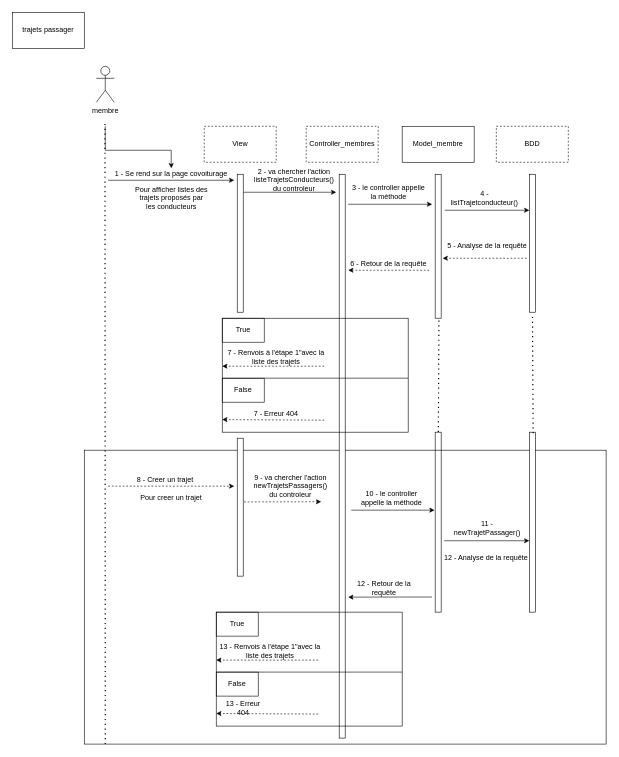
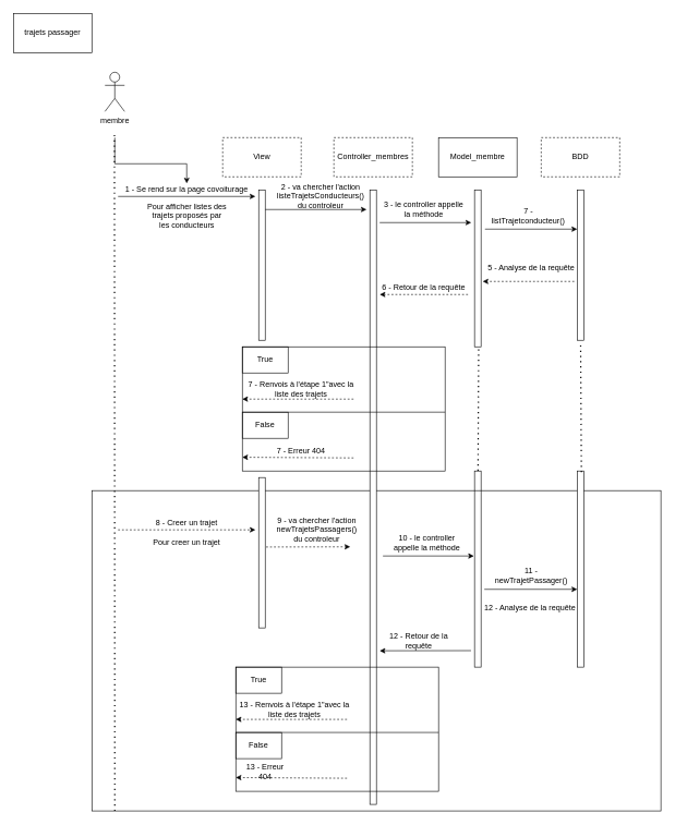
  <mxCell id="0" />
  <mxCell id="1" parent="0" />
  <mxCell id="2" value="" style="whiteSpace=wrap;html=1;" vertex="1" parent="1"><mxGeometry x="140" y="750" width="870" height="490" as="geometry" /></mxCell>
  <mxCell id="3" value="" style="edgeStyle=orthogonalEdgeStyle;rounded=0;orthogonalLoop=1;jettySize=auto;html=1;" edge="1" parent="1" target="15"><mxGeometry relative="1" as="geometry"><mxPoint x="175" y="210" as="sourcePoint" /><Array as="points"><mxPoint x="175" y="250" /><mxPoint x="285" y="250" /></Array></mxGeometry></mxCell>
  <mxCell id="4" value="membre" style="shape=umlActor;verticalLabelPosition=bottom;verticalAlign=top;html=1;outlineConnect=0;" parent="1" vertex="1"><mxGeometry x="160" y="110" width="30" height="60" as="geometry" /></mxCell>
  <mxCell id="5" value="" style="endArrow=none;dashed=1;html=1;dashPattern=1 3;strokeWidth=2;startArrow=none;" parent="1" edge="1"><mxGeometry width="50" height="50" relative="1" as="geometry"><mxPoint x="175" y="1240" as="sourcePoint" /><mxPoint x="174.5" y="200" as="targetPoint" /></mxGeometry></mxCell>
  <mxCell id="6" value="Model_membre" style="rounded=0;whiteSpace=wrap;html=1;" parent="1" vertex="1"><mxGeometry x="670" y="210" width="120" height="60" as="geometry" /></mxCell>
  <mxCell id="7" value="View" style="rounded=0;whiteSpace=wrap;html=1;dashed=1;" parent="1" vertex="1"><mxGeometry x="340" y="210" width="120" height="60" as="geometry" /></mxCell>
  <mxCell id="8" value="Controller_membres" style="rounded=0;whiteSpace=wrap;html=1;dashed=1;" parent="1" vertex="1"><mxGeometry x="510" y="210" width="120" height="60" as="geometry" /></mxCell>
  <mxCell id="9" value="BDD" style="rounded=0;whiteSpace=wrap;html=1;dashed=1;" parent="1" vertex="1"><mxGeometry x="827" y="210" width="120" height="60" as="geometry" /></mxCell>
  <mxCell id="10" value="" style="html=1;points=[];perimeter=orthogonalPerimeter;" parent="1" vertex="1"><mxGeometry x="565" y="290" width="10" height="940" as="geometry" /></mxCell>
  <mxCell id="11" value="" style="html=1;points=[];perimeter=orthogonalPerimeter;" parent="1" vertex="1"><mxGeometry x="725" y="290" width="10" height="240" as="geometry" /></mxCell>
  <mxCell id="12" value="" style="html=1;points=[];perimeter=orthogonalPerimeter;" parent="1" vertex="1"><mxGeometry x="395" y="290" width="10" height="230" as="geometry" /></mxCell>
  <mxCell id="13" value="" style="html=1;points=[];perimeter=orthogonalPerimeter;" parent="1" vertex="1"><mxGeometry x="882" y="290" width="10" height="230" as="geometry" /></mxCell>
  <mxCell id="14" value="" style="endArrow=classic;html=1;" parent="1" edge="1"><mxGeometry width="50" height="50" relative="1" as="geometry"><mxPoint x="180" y="300" as="sourcePoint" /><mxPoint x="390" y="300" as="targetPoint" /></mxGeometry></mxCell>
  <mxCell id="15" value="1 - Se rend sur la page covoiturage" style="text;html=1;strokeColor=none;fillColor=none;align=center;verticalAlign=middle;whiteSpace=wrap;rounded=0;" parent="1" vertex="1"><mxGeometry x="180" y="280" width="210" height="20" as="geometry" /></mxCell>
  <mxCell id="16" value="" style="endArrow=classic;html=1;entryX=1;entryY=1;entryDx=0;entryDy=0;" parent="1" target="17" edge="1"><mxGeometry width="50" height="50" relative="1" as="geometry"><mxPoint x="405" y="320" as="sourcePoint" /><mxPoint x="505" y="230" as="targetPoint" /></mxGeometry></mxCell>
  <mxCell id="17" value="2 - va chercher l'action listeTrajetsConducteurs() du controleur" style="text;html=1;strokeColor=none;fillColor=none;align=center;verticalAlign=middle;whiteSpace=wrap;rounded=0;" parent="1" vertex="1"><mxGeometry x="420" y="280" width="140" height="40" as="geometry" /></mxCell>
  <mxCell id="18" value="" style="endArrow=classic;html=1;" parent="1" edge="1"><mxGeometry width="50" height="50" relative="1" as="geometry"><mxPoint x="580" y="340" as="sourcePoint" /><mxPoint x="720" y="340" as="targetPoint" /></mxGeometry></mxCell>
  <mxCell id="19" value="" style="endArrow=classic;html=1;" parent="1" edge="1"><mxGeometry width="50" height="50" relative="1" as="geometry"><mxPoint x="741" y="350" as="sourcePoint" /><mxPoint x="882" y="350" as="targetPoint" /></mxGeometry></mxCell>
  <mxCell id="20" value="3 - le controller appelle la méthode " style="text;html=1;strokeColor=none;fillColor=none;align=center;verticalAlign=middle;whiteSpace=wrap;rounded=0;" parent="1" vertex="1"><mxGeometry x="585" y="310" width="125" height="20" as="geometry" /></mxCell>
  <mxCell id="21" value="" style="endArrow=classic;html=1;dashed=1;" parent="1" edge="1"><mxGeometry width="50" height="50" relative="1" as="geometry"><mxPoint x="877.5" y="430" as="sourcePoint" /><mxPoint x="737.5" y="430" as="targetPoint" /></mxGeometry></mxCell>
  <mxCell id="22" value="6 - Retour de la requête" style="text;html=1;strokeColor=none;fillColor=none;align=center;verticalAlign=middle;whiteSpace=wrap;rounded=0;" parent="1" vertex="1"><mxGeometry x="580" y="430" width="135" height="20" as="geometry" /></mxCell>
  <mxCell id="23" value="" style="endArrow=classic;html=1;dashed=1;" parent="1" edge="1"><mxGeometry width="50" height="50" relative="1" as="geometry"><mxPoint x="715" y="450" as="sourcePoint" /><mxPoint x="580" y="450" as="targetPoint" /></mxGeometry></mxCell>
  <mxCell id="24" value="5 - Analyse de la requête" style="text;html=1;strokeColor=none;fillColor=none;align=center;verticalAlign=middle;whiteSpace=wrap;rounded=0;" parent="1" vertex="1"><mxGeometry x="742" y="400" width="140" height="20" as="geometry" /></mxCell>
  <mxCell id="25" value="trajets passager" style="rounded=0;whiteSpace=wrap;html=1;" parent="1" vertex="1"><mxGeometry x="20" y="20" width="120" height="60" as="geometry" /></mxCell>
  <mxCell id="26" value="" style="rounded=0;whiteSpace=wrap;html=1;gradientColor=#ffffff;fillColor=none;" parent="1" vertex="1"><mxGeometry x="370" y="530" width="310" height="190" as="geometry" /></mxCell>
  <mxCell id="27" value="True" style="rounded=0;whiteSpace=wrap;html=1;fillColor=none;gradientColor=#ffffff;" parent="1" vertex="1"><mxGeometry x="370" y="530" width="70" height="40" as="geometry" /></mxCell>
  <mxCell id="28" value="" style="endArrow=none;html=1;exitX=0;exitY=0;exitDx=0;exitDy=0;" parent="1" source="29" edge="1"><mxGeometry width="50" height="50" relative="1" as="geometry"><mxPoint x="470" y="630" as="sourcePoint" /><mxPoint x="680" y="630" as="targetPoint" /></mxGeometry></mxCell>
  <mxCell id="29" value="False" style="rounded=0;whiteSpace=wrap;html=1;fillColor=none;gradientColor=#ffffff;" parent="1" vertex="1"><mxGeometry x="370" y="630" width="70" height="40" as="geometry" /></mxCell>
  <mxCell id="30" value="" style="endArrow=classic;html=1;dashed=1;" parent="1" edge="1"><mxGeometry width="50" height="50" relative="1" as="geometry"><mxPoint x="540" y="610" as="sourcePoint" /><mxPoint x="370" y="610" as="targetPoint" /></mxGeometry></mxCell>
  <mxCell id="31" value="" style="endArrow=classic;html=1;dashed=1;" parent="1" edge="1"><mxGeometry width="50" height="50" relative="1" as="geometry"><mxPoint x="540" y="700" as="sourcePoint" /><mxPoint x="370" y="699" as="targetPoint" /></mxGeometry></mxCell>
  <mxCell id="32" value="" style="html=1;points=[];perimeter=orthogonalPerimeter;" parent="1" vertex="1"><mxGeometry x="395" y="730" width="10" height="230" as="geometry" /></mxCell>
  <mxCell id="33" value="" style="endArrow=classic;html=1;dashed=1;" parent="1" edge="1"><mxGeometry width="50" height="50" relative="1" as="geometry"><mxPoint x="180" y="810" as="sourcePoint" /><mxPoint x="390" y="810" as="targetPoint" /></mxGeometry></mxCell>
- <mxCell id="34" value="8 - Creer un trajet" style="text;html=1;strokeColor=none;fillColor=none;align=center;verticalAlign=middle;whiteSpace=wrap;rounded=0;" parent="1" vertex="1"><mxGeometry x="200" y="790" width="150" height="20" as="geometry" /></mxCell>
+ <mxCell id="34" value="8 - Creer un trajet" style="text;html=1;strokeColor=none;fillColor=none;align=center;verticalAlign=middle;whiteSpace=wrap;rounded=0;" parent="1" vertex="1"><mxGeometry x="210" y="790" width="150" height="20" as="geometry" /></mxCell>
  <mxCell id="35" value="7 - Renvois à l'étape 1&quot;avec la liste des trajets" style="text;html=1;strokeColor=none;fillColor=none;align=center;verticalAlign=middle;whiteSpace=wrap;rounded=0;" parent="1" vertex="1"><mxGeometry x="370" y="585" width="180" height="20" as="geometry" /></mxCell>
  <mxCell id="36" value="7 - Erreur 404" style="text;html=1;strokeColor=none;fillColor=none;align=center;verticalAlign=middle;whiteSpace=wrap;rounded=0;" parent="1" vertex="1"><mxGeometry x="420" y="680" width="80" height="20" as="geometry" /></mxCell>
  <mxCell id="37" value="" style="endArrow=classic;html=1;dashed=1;exitX=1.133;exitY=0.462;exitDx=0;exitDy=0;exitPerimeter=0;" parent="1" source="32" edge="1"><mxGeometry width="50" height="50" relative="1" as="geometry"><mxPoint x="460" y="800" as="sourcePoint" /><mxPoint x="535" y="836" as="targetPoint" /></mxGeometry></mxCell>
  <mxCell id="38" value="" style="html=1;points=[];perimeter=orthogonalPerimeter;fillColor=none;gradientColor=#ffffff;" parent="1" vertex="1"><mxGeometry x="725" y="720" width="10" height="300" as="geometry" /></mxCell>
  <mxCell id="39" value="" style="endArrow=none;dashed=1;html=1;dashPattern=1 3;strokeWidth=2;entryX=0.633;entryY=1.006;entryDx=0;entryDy=0;entryPerimeter=0;exitX=0.533;exitY=-0.001;exitDx=0;exitDy=0;exitPerimeter=0;" parent="1" source="38" target="11" edge="1"><mxGeometry width="50" height="50" relative="1" as="geometry"><mxPoint x="706" y="670" as="sourcePoint" /><mxPoint x="510" y="670" as="targetPoint" /></mxGeometry></mxCell>
  <mxCell id="40" value="" style="endArrow=classic;html=1;" parent="1" edge="1"><mxGeometry width="50" height="50" relative="1" as="geometry"><mxPoint x="585" y="850" as="sourcePoint" /><mxPoint x="724" y="850" as="targetPoint" /></mxGeometry></mxCell>
  <mxCell id="41" value="" style="html=1;points=[];perimeter=orthogonalPerimeter;" parent="1" vertex="1"><mxGeometry x="882" y="720" width="10" height="300" as="geometry" /></mxCell>
  <mxCell id="42" value="" style="endArrow=none;dashed=1;html=1;dashPattern=1 3;strokeWidth=2;exitX=0.641;exitY=0.006;exitDx=0;exitDy=0;exitPerimeter=0;entryX=0.524;entryY=1.014;entryDx=0;entryDy=0;entryPerimeter=0;" parent="1" source="41" target="13" edge="1"><mxGeometry width="50" height="50" relative="1" as="geometry"><mxPoint x="830" y="610" as="sourcePoint" /><mxPoint x="880" y="560" as="targetPoint" /></mxGeometry></mxCell>
  <mxCell id="43" value="" style="endArrow=classic;html=1;" parent="1" edge="1"><mxGeometry width="50" height="50" relative="1" as="geometry"><mxPoint x="740" y="901" as="sourcePoint" /><mxPoint x="882" y="901" as="targetPoint" /></mxGeometry></mxCell>
  <mxCell id="44" value="11 - newTrajetPassager() " style="text;html=1;strokeColor=none;fillColor=none;align=center;verticalAlign=middle;whiteSpace=wrap;rounded=0;" parent="1" vertex="1"><mxGeometry x="752" y="870" width="120" height="20" as="geometry" /></mxCell>
  <mxCell id="45" value="12 - Analyse de la requête" style="text;html=1;strokeColor=none;fillColor=none;align=center;verticalAlign=middle;whiteSpace=wrap;rounded=0;" parent="1" vertex="1"><mxGeometry x="735" y="920" width="150" height="20" as="geometry" /></mxCell>
  <mxCell id="46" value="" style="endArrow=classic;html=1;exitX=-0.533;exitY=0.916;exitDx=0;exitDy=0;exitPerimeter=0;" parent="1" source="38" edge="1"><mxGeometry width="50" height="50" relative="1" as="geometry"><mxPoint x="600" y="940" as="sourcePoint" /><mxPoint x="580" y="995" as="targetPoint" /></mxGeometry></mxCell>
  <mxCell id="47" value="12 - Retour de la requête" style="text;html=1;strokeColor=none;fillColor=none;align=center;verticalAlign=middle;whiteSpace=wrap;rounded=0;" parent="1" vertex="1"><mxGeometry x="575" y="970" width="130" height="20" as="geometry" /></mxCell>
  <mxCell id="48" value="" style="rounded=0;whiteSpace=wrap;html=1;gradientColor=#ffffff;fillColor=none;" parent="1" vertex="1"><mxGeometry x="360" y="1020" width="310" height="190" as="geometry" /></mxCell>
  <mxCell id="49" value="True" style="rounded=0;whiteSpace=wrap;html=1;fillColor=none;gradientColor=#ffffff;" parent="1" vertex="1"><mxGeometry x="360" y="1020" width="70" height="40" as="geometry" /></mxCell>
  <mxCell id="50" value="" style="endArrow=none;html=1;exitX=0;exitY=0;exitDx=0;exitDy=0;" parent="1" source="51" edge="1"><mxGeometry width="50" height="50" relative="1" as="geometry"><mxPoint x="460" y="1120" as="sourcePoint" /><mxPoint x="670" y="1120" as="targetPoint" /></mxGeometry></mxCell>
  <mxCell id="51" value="False" style="rounded=0;whiteSpace=wrap;html=1;fillColor=none;gradientColor=#ffffff;" parent="1" vertex="1"><mxGeometry x="360" y="1120" width="70" height="40" as="geometry" /></mxCell>
  <mxCell id="52" value="" style="endArrow=classic;html=1;dashed=1;" parent="1" edge="1"><mxGeometry width="50" height="50" relative="1" as="geometry"><mxPoint x="530" y="1100" as="sourcePoint" /><mxPoint x="360" y="1100" as="targetPoint" /></mxGeometry></mxCell>
  <mxCell id="53" value="" style="endArrow=classic;html=1;dashed=1;" parent="1" edge="1"><mxGeometry width="50" height="50" relative="1" as="geometry"><mxPoint x="530" y="1190" as="sourcePoint" /><mxPoint x="360" y="1189" as="targetPoint" /></mxGeometry></mxCell>
  <mxCell id="54" value="13 - Renvois à l'étape 1&quot;avec la liste des trajets" style="text;html=1;strokeColor=none;fillColor=none;align=center;verticalAlign=middle;whiteSpace=wrap;rounded=0;" parent="1" vertex="1"><mxGeometry x="360" y="1075" width="180" height="20" as="geometry" /></mxCell>
  <mxCell id="55" value="13 - Erreur 404" style="text;html=1;strokeColor=none;fillColor=none;align=center;verticalAlign=middle;whiteSpace=wrap;rounded=0;" parent="1" vertex="1"><mxGeometry x="365" y="1170" width="80" height="20" as="geometry" /></mxCell>
- <mxCell id="56" value="4 - listTrajetconducteur()" style="text;html=1;strokeColor=none;fillColor=none;align=center;verticalAlign=middle;whiteSpace=wrap;rounded=0;" vertex="1" parent="1"><mxGeometry x="745" y="320" width="125" height="20" as="geometry" /></mxCell>
+ <mxCell id="56" value="7 - listTrajetconducteur()" style="text;html=1;strokeColor=none;fillColor=none;align=center;verticalAlign=middle;whiteSpace=wrap;rounded=0;" vertex="1" parent="1"><mxGeometry x="745" y="320" width="125" height="20" as="geometry" /></mxCell>
  <mxCell id="57" value="Pour afficher listes des trajets proposés par les conducteurs" style="text;html=1;strokeColor=none;fillColor=none;align=center;verticalAlign=middle;whiteSpace=wrap;rounded=0;" vertex="1" parent="1"><mxGeometry x="222.5" y="320" width="125" height="20" as="geometry" /></mxCell>
  <mxCell id="58" value="9 - va chercher l'action newTrajetsPassagers() du controleur" style="text;html=1;strokeColor=none;fillColor=none;align=center;verticalAlign=middle;whiteSpace=wrap;rounded=0;" vertex="1" parent="1"><mxGeometry x="413.5" y="790" width="140" height="40" as="geometry" /></mxCell>
  <mxCell id="59" value="10 - le controller appelle la méthode " style="text;html=1;strokeColor=none;fillColor=none;align=center;verticalAlign=middle;whiteSpace=wrap;rounded=0;" vertex="1" parent="1"><mxGeometry x="590" y="820" width="125" height="20" as="geometry" /></mxCell>
  <mxCell id="60" value="Pour creer un trajet" style="text;html=1;strokeColor=none;fillColor=none;align=center;verticalAlign=middle;whiteSpace=wrap;rounded=0;" vertex="1" parent="1"><mxGeometry x="210" y="820" width="150" height="20" as="geometry" /></mxCell>
